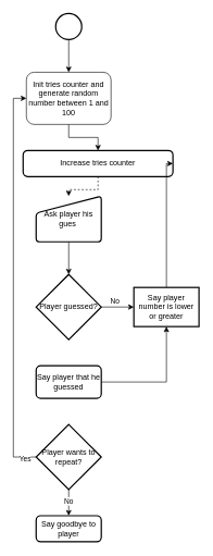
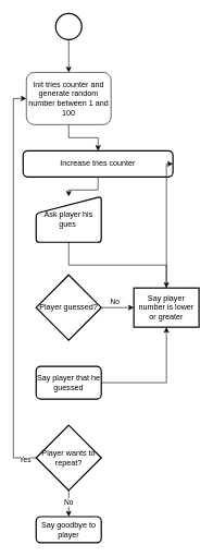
  <mxCell id="0" />
  <mxCell id="1" parent="0" />
  <mxCell id="2" style="edgeStyle=orthogonalEdgeStyle;rounded=0;orthogonalLoop=1;jettySize=auto;html=1;entryX=0.5;entryY=0;entryDx=0;entryDy=0;" edge="1" parent="1" source="3" target="10"><mxGeometry relative="1" as="geometry" /></mxCell>
  <mxCell id="3" value="Init tries counter and generate random number between 1 and 100" style="rounded=1;whiteSpace=wrap;html=1;fontSize=12;glass=0;strokeWidth=1;shadow=0;" parent="1" vertex="1"><mxGeometry x="40" y="110" width="130" height="80" as="geometry" /></mxCell>
  <mxCell id="4" value="Ask player his gues&amp;nbsp;" style="html=1;strokeWidth=2;shape=manualInput;whiteSpace=wrap;rounded=1;size=26;arcSize=11;" vertex="1" parent="1"><mxGeometry x="55" y="300" width="100" height="70" as="geometry" /></mxCell>
- <mxCell id="5" style="edgeStyle=orthogonalEdgeStyle;rounded=0;orthogonalLoop=1;jettySize=auto;html=1;exitX=0.5;exitY=1;exitDx=0;exitDy=0;" edge="1" parent="1" source="4" target="8"><mxGeometry relative="1" as="geometry"><mxPoint x="105" y="440" as="targetPoint" /></mxGeometry></mxCell>
+ <mxCell id="5" style="edgeStyle=orthogonalEdgeStyle;rounded=0;orthogonalLoop=1;jettySize=auto;html=1;exitX=0.5;exitY=1;exitDx=0;exitDy=0;" edge="1" parent="1" source="4" target="12"><mxGeometry relative="1" as="geometry"><mxPoint x="105" y="440" as="targetPoint" /></mxGeometry></mxCell>
  <mxCell id="6" style="edgeStyle=orthogonalEdgeStyle;rounded=0;orthogonalLoop=1;jettySize=auto;html=1;" edge="1" parent="1" source="8" target="12"><mxGeometry relative="1" as="geometry" /></mxCell>
  <mxCell id="7" value="No" style="edgeLabel;html=1;align=center;verticalAlign=middle;resizable=0;points=[];" vertex="1" connectable="0" parent="6"><mxGeometry x="0.005" y="3" relative="1" as="geometry"><mxPoint x="-5" y="-7" as="offset" /></mxGeometry></mxCell>
  <mxCell id="8" value="Player guessed?" style="strokeWidth=2;html=1;shape=mxgraph.flowchart.decision;whiteSpace=wrap;" vertex="1" parent="1"><mxGeometry x="55" y="420" width="100" height="100" as="geometry" /></mxCell>
- <mxCell id="9" style="edgeStyle=orthogonalEdgeStyle;rounded=0;orthogonalLoop=1;jettySize=auto;html=1;dashed=1;" edge="1" parent="1" source="10" target="4"><mxGeometry relative="1" as="geometry" /></mxCell>
+ <mxCell id="9" style="edgeStyle=orthogonalEdgeStyle;rounded=0;orthogonalLoop=1;jettySize=auto;html=1;" edge="1" parent="1" source="10" target="4"><mxGeometry relative="1" as="geometry" /></mxCell>
  <mxCell id="10" value="Increase tries counter" style="rounded=1;whiteSpace=wrap;html=1;absoluteArcSize=1;arcSize=14;strokeWidth=2;" vertex="1" parent="1"><mxGeometry x="35" y="230" width="230" height="40" as="geometry" /></mxCell>
  <mxCell id="11" style="edgeStyle=orthogonalEdgeStyle;rounded=0;orthogonalLoop=1;jettySize=auto;html=1;entryX=1;entryY=0.5;entryDx=0;entryDy=0;" edge="1" parent="1" source="12" target="10"><mxGeometry relative="1" as="geometry"><Array as="points"><mxPoint x="255" y="250" /></Array></mxGeometry></mxCell>
  <mxCell id="12" value="Say player number is lower or greater" style="whiteSpace=wrap;html=1;absoluteArcSize=1;arcSize=14;strokeWidth=2;rounded=0;" vertex="1" parent="1"><mxGeometry x="205" y="440" width="100" height="60" as="geometry" /></mxCell>
  <mxCell id="13" style="edgeStyle=orthogonalEdgeStyle;rounded=0;orthogonalLoop=1;jettySize=auto;html=1;" edge="1" parent="1" source="14" target="12"><mxGeometry relative="1" as="geometry" /></mxCell>
  <mxCell id="14" value="Say player that he guessed" style="rounded=1;whiteSpace=wrap;html=1;absoluteArcSize=1;arcSize=14;strokeWidth=2;" vertex="1" parent="1"><mxGeometry x="55" y="560" width="100" height="50" as="geometry" /></mxCell>
  <mxCell id="15" style="edgeStyle=orthogonalEdgeStyle;rounded=0;orthogonalLoop=1;jettySize=auto;html=1;entryX=0.5;entryY=0;entryDx=0;entryDy=0;" edge="1" parent="1" source="19" target="22"><mxGeometry relative="1" as="geometry" /></mxCell>
  <mxCell id="16" value="No" style="edgeLabel;html=1;align=center;verticalAlign=middle;resizable=0;points=[];" vertex="1" connectable="0" parent="15"><mxGeometry x="-0.167" y="-1" relative="1" as="geometry"><mxPoint as="offset" /></mxGeometry></mxCell>
  <mxCell id="17" style="edgeStyle=orthogonalEdgeStyle;rounded=0;orthogonalLoop=1;jettySize=auto;html=1;entryX=0;entryY=0.5;entryDx=0;entryDy=0;" edge="1" parent="1" source="19" target="3"><mxGeometry relative="1" as="geometry"><Array as="points"><mxPoint x="20" y="700" /><mxPoint x="20" y="150" /></Array></mxGeometry></mxCell>
  <mxCell id="18" value="Yes" style="edgeLabel;html=1;align=center;verticalAlign=middle;resizable=0;points=[];" vertex="1" connectable="0" parent="17"><mxGeometry x="-0.94" y="2" relative="1" as="geometry"><mxPoint as="offset" /></mxGeometry></mxCell>
  <mxCell id="19" value="Player wants to repeat?" style="strokeWidth=2;html=1;shape=mxgraph.flowchart.decision;whiteSpace=wrap;" vertex="1" parent="1"><mxGeometry x="55" y="650" width="100" height="100" as="geometry" /></mxCell>
  <mxCell id="20" style="edgeStyle=orthogonalEdgeStyle;rounded=0;orthogonalLoop=1;jettySize=auto;html=1;entryX=0.5;entryY=0;entryDx=0;entryDy=0;" edge="1" parent="1" source="21" target="3"><mxGeometry relative="1" as="geometry" /></mxCell>
  <mxCell id="21" value="" style="strokeWidth=2;html=1;shape=mxgraph.flowchart.start_2;whiteSpace=wrap;" vertex="1" parent="1"><mxGeometry x="85" y="20" width="40" height="40" as="geometry" /></mxCell>
  <mxCell id="22" value="Say goodbye to player" style="rounded=1;whiteSpace=wrap;html=1;absoluteArcSize=1;arcSize=14;strokeWidth=2;" vertex="1" parent="1"><mxGeometry x="55" y="790" width="100" height="40" as="geometry" /></mxCell>
